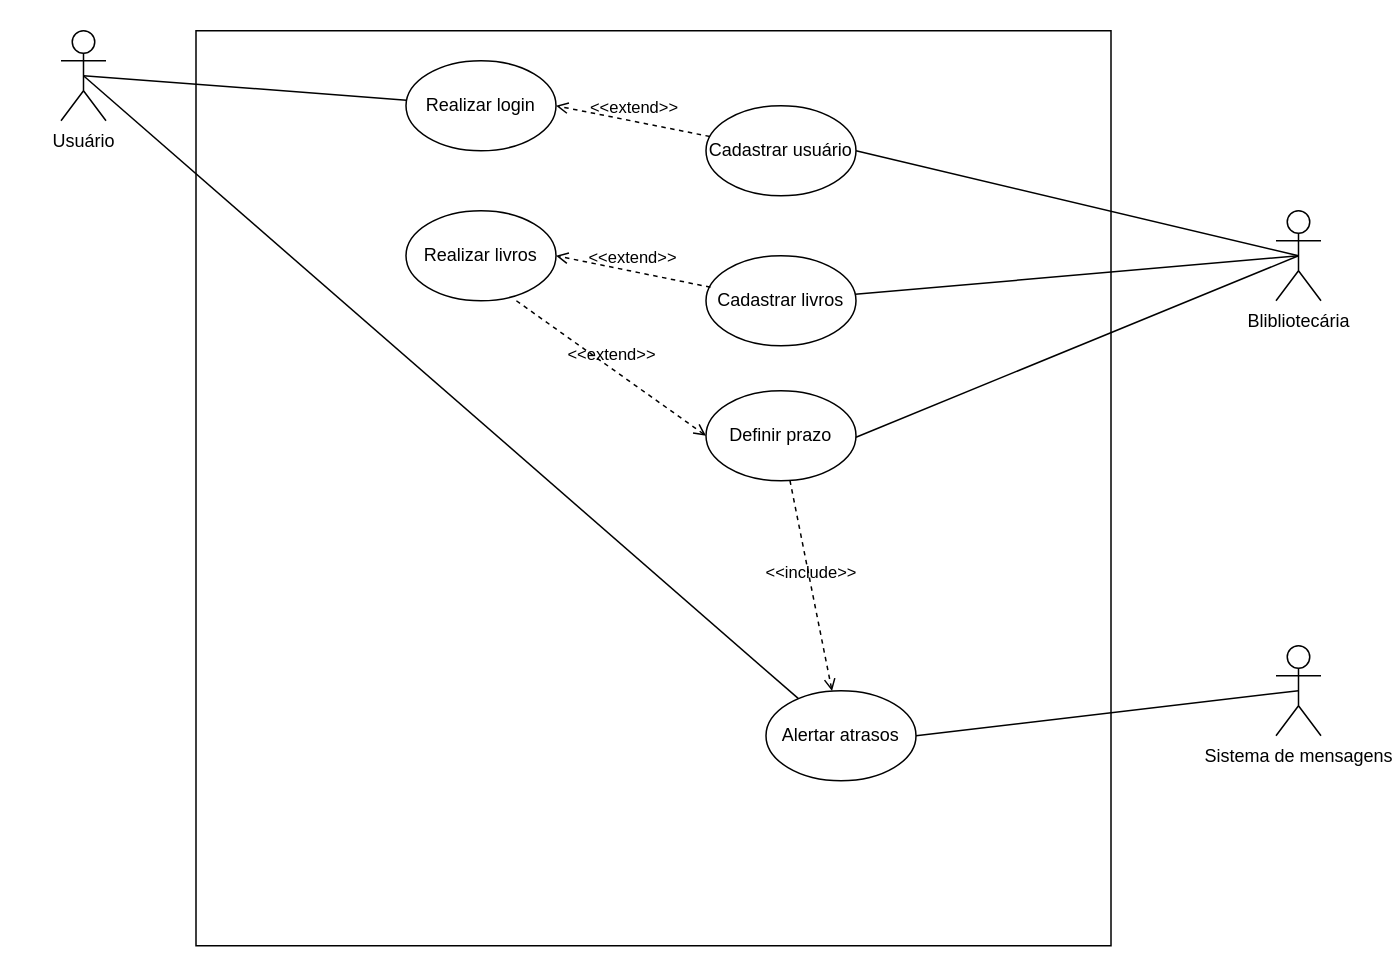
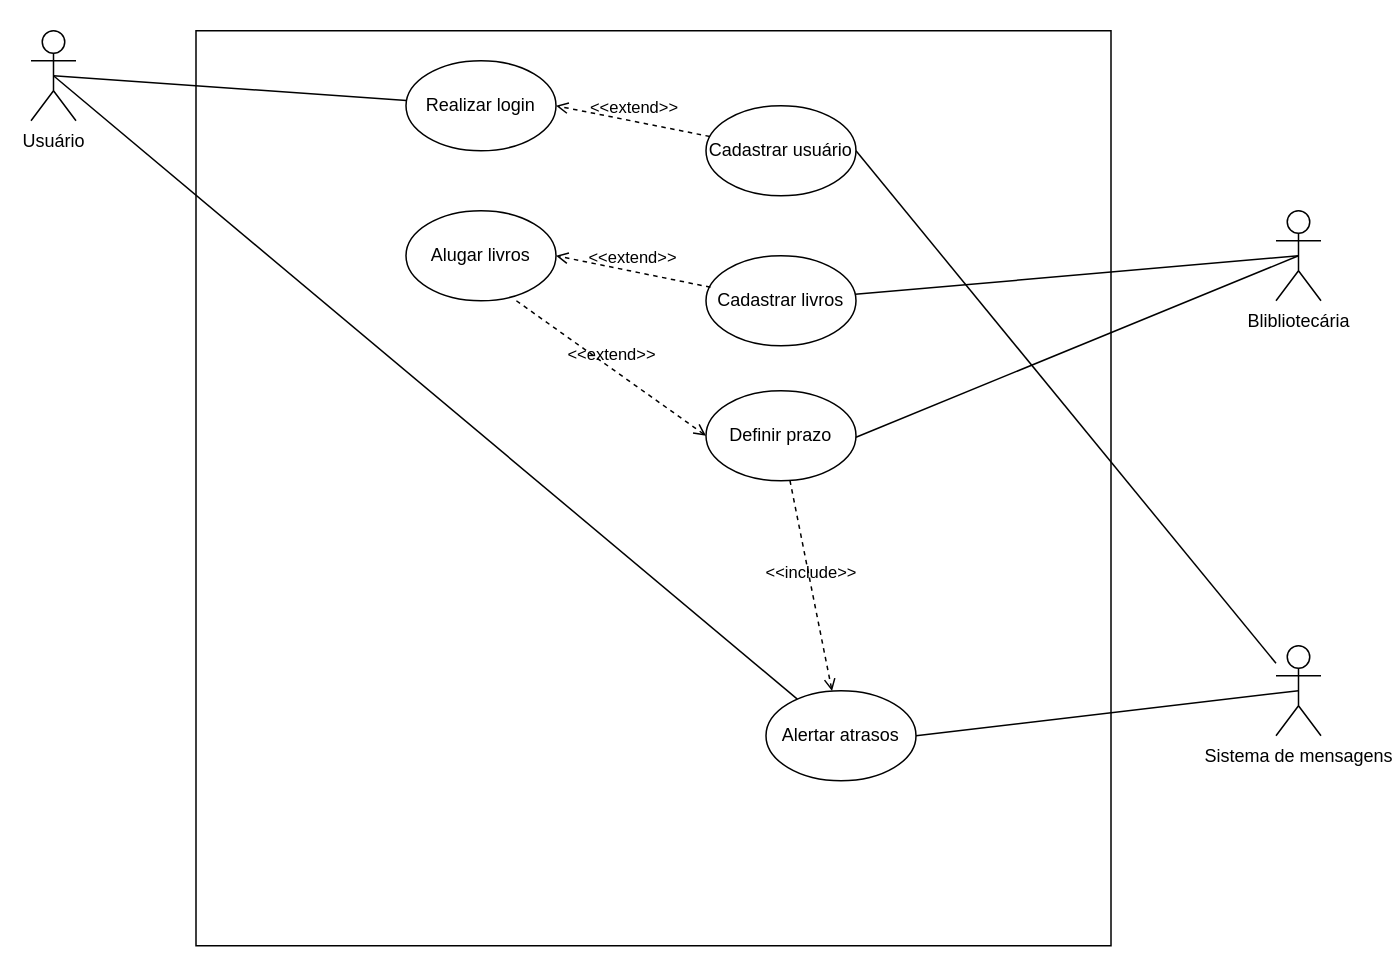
  <mxCell id="0" />
  <mxCell id="1" parent="0" />
  <mxCell id="2" value="" style="whiteSpace=wrap;html=1;aspect=fixed;" vertex="1" parent="1"><mxGeometry x="130" y="20" width="610" height="610" as="geometry" /></mxCell>
  <mxCell id="3" value="Blibliotecária" style="shape=umlActor;verticalLabelPosition=bottom;verticalAlign=top;html=1;outlineConnect=0;" vertex="1" parent="1"><mxGeometry x="850" y="140" width="30" height="60" as="geometry" /></mxCell>
- <mxCell id="4" value="Usuário" style="shape=umlActor;verticalLabelPosition=bottom;verticalAlign=top;html=1;outlineConnect=0;" vertex="1" parent="1"><mxGeometry x="40" y="20" width="30" height="60" as="geometry" /></mxCell>
+ <mxCell id="4" value="Usuário" style="shape=umlActor;verticalLabelPosition=bottom;verticalAlign=top;html=1;outlineConnect=0;" vertex="1" parent="1"><mxGeometry x="20" y="20" width="30" height="60" as="geometry" /></mxCell>
  <mxCell id="5" value="Realizar login" style="ellipse;whiteSpace=wrap;html=1;" vertex="1" parent="1"><mxGeometry x="270" y="40" width="100" height="60" as="geometry" /></mxCell>
  <mxCell id="6" value="Cadastrar usuário" style="ellipse;whiteSpace=wrap;html=1;" vertex="1" parent="1"><mxGeometry x="470" y="70" width="100" height="60" as="geometry" /></mxCell>
  <mxCell id="7" value="Cadastrar livros" style="ellipse;whiteSpace=wrap;html=1;" vertex="1" parent="1"><mxGeometry x="470" y="170" width="100" height="60" as="geometry" /></mxCell>
  <mxCell id="8" value="Sistema de mensagens" style="shape=umlActor;verticalLabelPosition=bottom;verticalAlign=top;html=1;outlineConnect=0;" vertex="1" parent="1"><mxGeometry x="850" y="430" width="30" height="60" as="geometry" /></mxCell>
  <mxCell id="9" value="Alertar atrasos" style="ellipse;whiteSpace=wrap;html=1;" vertex="1" parent="1"><mxGeometry x="510" y="460" width="100" height="60" as="geometry" /></mxCell>
  <mxCell id="10" value="Definir prazo" style="ellipse;whiteSpace=wrap;html=1;" vertex="1" parent="1"><mxGeometry x="470" y="260" width="100" height="60" as="geometry" /></mxCell>
- <mxCell id="11" value="Realizar livros" style="ellipse;whiteSpace=wrap;html=1;" vertex="1" parent="1"><mxGeometry x="270" y="140" width="100" height="60" as="geometry" /></mxCell>
+ <mxCell id="11" value="Alugar livros" style="ellipse;whiteSpace=wrap;html=1;" vertex="1" parent="1"><mxGeometry x="270" y="140" width="100" height="60" as="geometry" /></mxCell>
  <mxCell id="12" value="" style="endArrow=none;html=1;rounded=0;exitX=0.5;exitY=0.5;exitDx=0;exitDy=0;exitPerimeter=0;" edge="1" parent="1" source="4" target="5"><mxGeometry relative="1" as="geometry"><mxPoint x="120" y="199.5" as="sourcePoint" /><mxPoint x="280" y="199.5" as="targetPoint" /></mxGeometry></mxCell>
  <mxCell id="13" value="" style="endArrow=none;html=1;rounded=0;exitX=0.5;exitY=0.5;exitDx=0;exitDy=0;exitPerimeter=0;" edge="1" parent="1" source="4" target="9"><mxGeometry relative="1" as="geometry"><mxPoint x="105" y="200" as="sourcePoint" /><mxPoint x="264" y="161" as="targetPoint" /></mxGeometry></mxCell>
- <mxCell id="14" value="" style="endArrow=none;html=1;rounded=0;entryX=0.5;entryY=0.5;entryDx=0;entryDy=0;entryPerimeter=0;exitX=1;exitY=0.5;exitDx=0;exitDy=0;" edge="1" parent="1" source="6" target="3"><mxGeometry relative="1" as="geometry"><mxPoint x="560" y="100" as="sourcePoint" /><mxPoint x="732" y="155" as="targetPoint" /></mxGeometry></mxCell>
+ <mxCell id="14" value="" style="endArrow=none;html=1;rounded=0;exitX=1;exitY=0.5;exitDx=0;exitDy=0;" edge="1" parent="1" source="6" target="8"><mxGeometry relative="1" as="geometry"><mxPoint x="560" y="100" as="sourcePoint" /><mxPoint x="732" y="155" as="targetPoint" /></mxGeometry></mxCell>
  <mxCell id="15" value="" style="endArrow=none;html=1;rounded=0;entryX=0.5;entryY=0.5;entryDx=0;entryDy=0;entryPerimeter=0;" edge="1" parent="1" source="7" target="3"><mxGeometry relative="1" as="geometry"><mxPoint x="580" y="110" as="sourcePoint" /><mxPoint x="745" y="170" as="targetPoint" /></mxGeometry></mxCell>
  <mxCell id="16" value="" style="endArrow=none;html=1;rounded=0;entryX=0.5;entryY=0.5;entryDx=0;entryDy=0;entryPerimeter=0;" edge="1" parent="1" target="3"><mxGeometry relative="1" as="geometry"><mxPoint x="570" y="291" as="sourcePoint" /><mxPoint x="737" y="260" as="targetPoint" /></mxGeometry></mxCell>
  <mxCell id="17" value="" style="endArrow=none;html=1;rounded=0;exitX=1;exitY=0.5;exitDx=0;exitDy=0;entryX=0.5;entryY=0.5;entryDx=0;entryDy=0;entryPerimeter=0;" edge="1" parent="1" source="9" target="8"><mxGeometry relative="1" as="geometry"><mxPoint x="530" y="400" as="sourcePoint" /><mxPoint x="970" y="540" as="targetPoint" /></mxGeometry></mxCell>
  <mxCell id="18" value="&amp;lt;&amp;lt;extend&amp;gt;&amp;gt;" style="html=1;verticalAlign=bottom;labelBackgroundColor=none;endArrow=open;endFill=0;dashed=1;rounded=0;" edge="1" parent="1" source="6"><mxGeometry width="160" relative="1" as="geometry"><mxPoint x="392.13" y="120" as="sourcePoint" /><mxPoint x="369.999" y="70" as="targetPoint" /></mxGeometry></mxCell>
  <mxCell id="19" value="&amp;lt;&amp;lt;extend&amp;gt;&amp;gt;" style="html=1;verticalAlign=bottom;labelBackgroundColor=none;endArrow=open;endFill=0;dashed=1;rounded=0;" edge="1" parent="1"><mxGeometry width="160" relative="1" as="geometry"><mxPoint x="473" y="191" as="sourcePoint" /><mxPoint x="369.999" y="170" as="targetPoint" /></mxGeometry></mxCell>
  <mxCell id="20" value="&amp;lt;&amp;lt;extend&amp;gt;&amp;gt;" style="html=1;verticalAlign=bottom;labelBackgroundColor=none;endArrow=open;endFill=0;dashed=1;rounded=0;entryX=0;entryY=0.5;entryDx=0;entryDy=0;exitX=0.736;exitY=1;exitDx=0;exitDy=0;exitPerimeter=0;" edge="1" parent="1" source="11" target="10"><mxGeometry width="160" relative="1" as="geometry"><mxPoint x="453" y="210.5" as="sourcePoint" /><mxPoint x="360" y="190" as="targetPoint" /></mxGeometry></mxCell>
  <mxCell id="21" value="&amp;lt;&amp;lt;include&amp;gt;&amp;gt;" style="html=1;verticalAlign=bottom;labelBackgroundColor=none;endArrow=open;endFill=0;dashed=1;rounded=0;" edge="1" parent="1" source="10" target="9"><mxGeometry width="160" relative="1" as="geometry"><mxPoint x="570" y="290" as="sourcePoint" /><mxPoint x="730" y="290" as="targetPoint" /></mxGeometry></mxCell>
